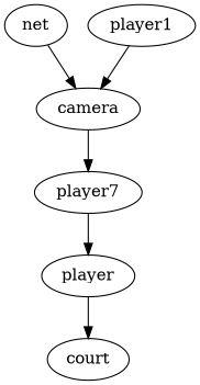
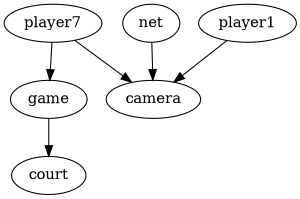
  digraph {
-   game [label=player]
+   game
    court
    net
    camera
    player1
    n6 [label=player7]
    game -> court
    net -> camera
    player1 -> camera
    n6 -> game
-   camera -> n6
+   n6 -> camera
  }
